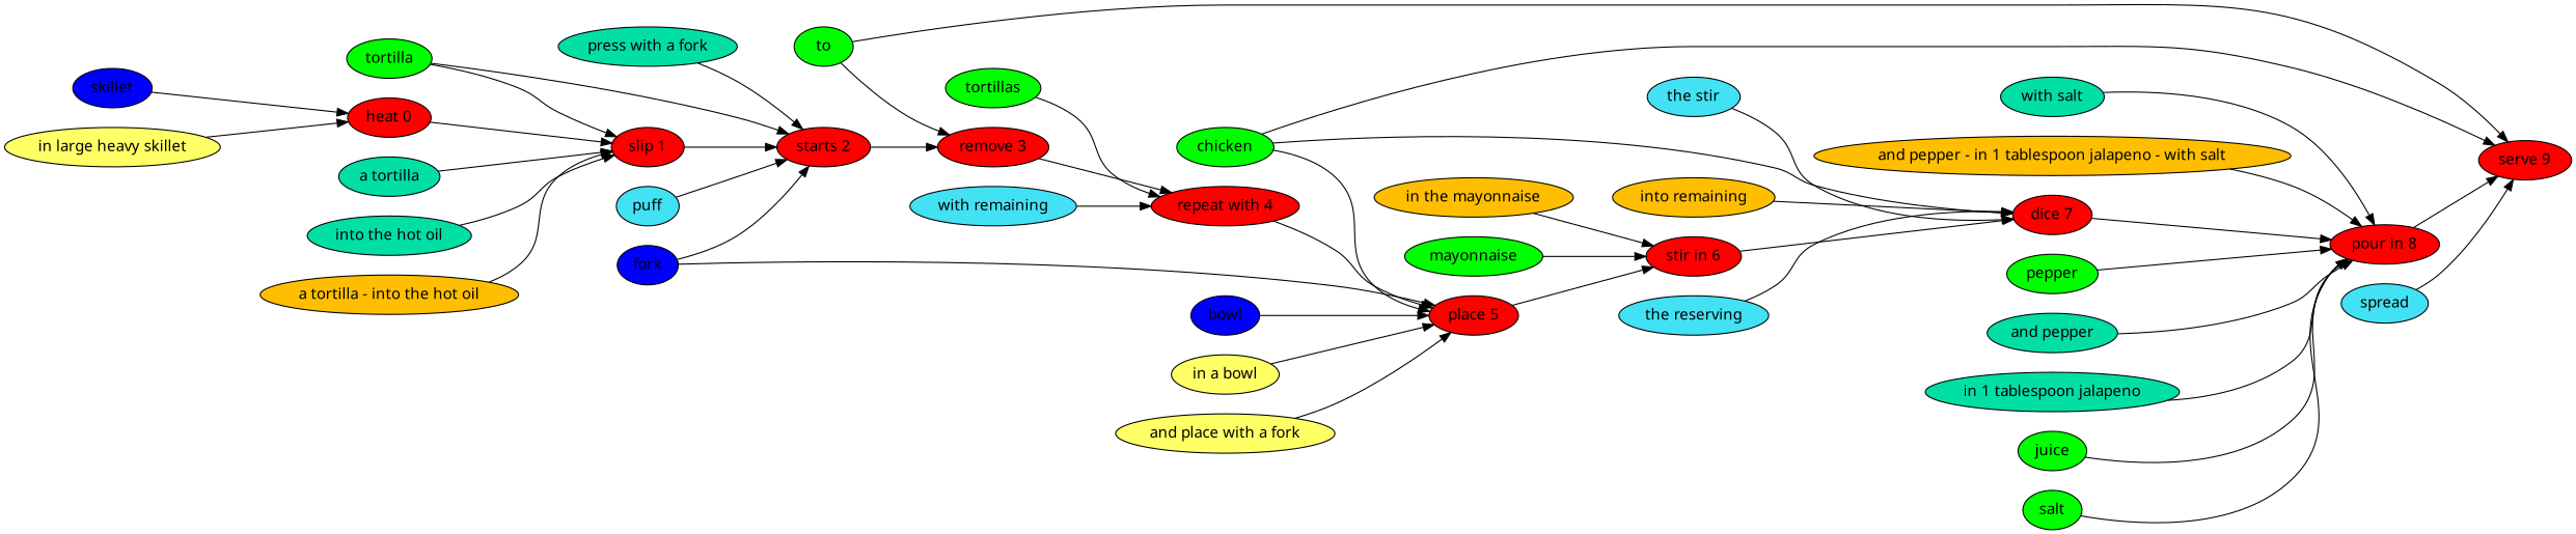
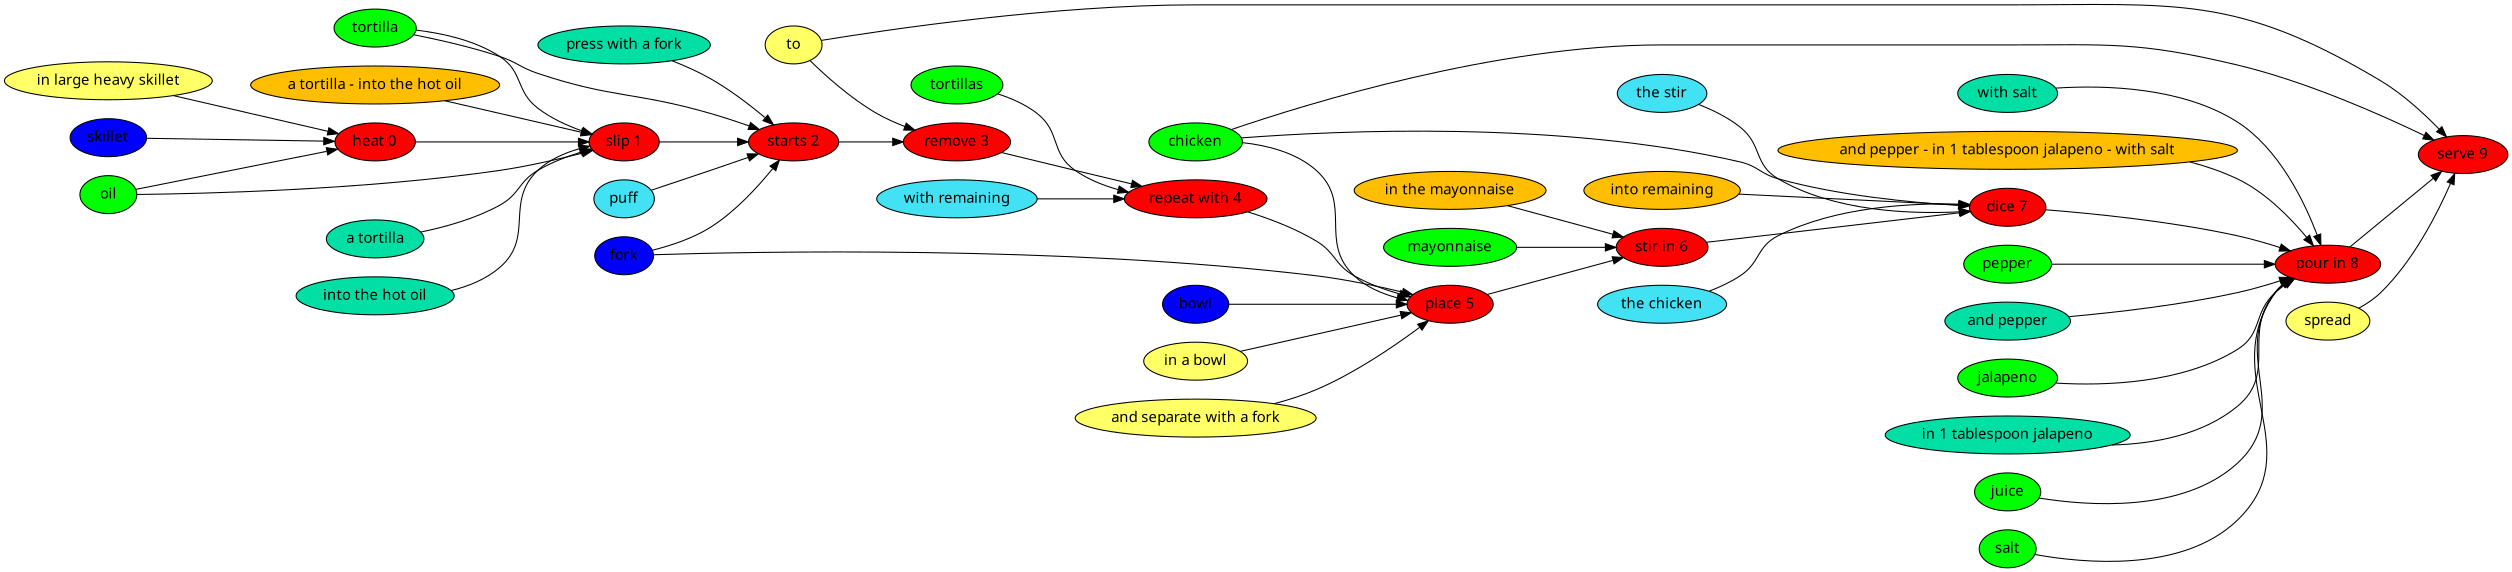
  digraph {
    fontname="Noto Sans"
    rankdir=LR
    node [fillcolor=red fontname="Noto Sans" style=filled]
    edge [fontname="Noto Sans"]
    "heat 0"
    "slip 1"
    "starts 2"
+   oil [fillcolor=green]
    skillet [fillcolor="#0000ff"]
    "in large heavy skillet" [fillcolor="#ffff66"]
    "remove 3"
    tortilla [fillcolor=green]
    "a tortilla" [fillcolor="#01DFA5"]
    "into the hot oil" [fillcolor="#01DFA5"]
    "a tortilla - into the hot oil" [fillcolor="#FFBF00"]
    "repeat with 4"
    puff [fillcolor="#42e2f4"]
-   to [fillcolor=green]
+   to [fillcolor="#ffff66"]
    "serve 9"
    fork [fillcolor="#0000ff"]
    "place 5"
    "stir in 6"
    "press with a fork" [fillcolor="#01DFA5"]
    "with remaining" [fillcolor="#42e2f4"]
    tortillas [fillcolor=green]
    "dice 7"
    chicken [fillcolor=green]
    "pour in 8"
    bowl [fillcolor="#0000ff"]
    "in a bowl" [fillcolor="#ffff66"]
-   "and separate with a fork" [fillcolor="#ffff66" label="and place with a fork"]
+   "and separate with a fork" [fillcolor="#ffff66"]
    mayonnaise [fillcolor=green]
    "in the mayonnaise" [fillcolor="#FFBF00"]
-   "the reserving" [fillcolor="#42e2f4"]
+   "the reserving" [fillcolor="#42e2f4" label="the chicken"]
    "the stir" [fillcolor="#42e2f4"]
    n32 [fillcolor="#FFBF00" label="into remaining"]
    pepper [fillcolor=green]
    "and pepper" [fillcolor="#01DFA5"]
+   jalapeno [fillcolor=green]
    "in 1 tablespoon jalapeno" [fillcolor="#01DFA5"]
    juice [fillcolor=green]
    salt [fillcolor=green]
    "with salt" [fillcolor="#01DFA5"]
    "and pepper - in 1 tablespoon jalapeno - with salt" [fillcolor="#FFBF00"]
-   spread [fillcolor="#42e2f4"]
+   spread [fillcolor="#ffff66"]
    "heat 0" -> "slip 1"
    "slip 1" -> "starts 2"
    "starts 2" -> "remove 3"
+   oil -> "heat 0"
+   oil -> "slip 1"
    skillet -> "heat 0"
    "in large heavy skillet" -> "heat 0"
    "remove 3" -> "repeat with 4"
    tortilla -> "slip 1"
    tortilla -> "starts 2"
    "a tortilla" -> "slip 1"
    "into the hot oil" -> "slip 1"
    "a tortilla - into the hot oil" -> "slip 1"
    "repeat with 4" -> "place 5"
    puff -> "starts 2"
    to -> "remove 3"
    to -> "serve 9"
    fork -> "starts 2"
    fork -> "place 5"
    "place 5" -> "stir in 6"
    "stir in 6" -> "dice 7"
    "press with a fork" -> "starts 2"
    "with remaining" -> "repeat with 4"
    tortillas -> "repeat with 4"
    "dice 7" -> "pour in 8"
    chicken -> "serve 9"
    chicken -> "place 5"
    chicken -> "dice 7"
    "pour in 8" -> "serve 9"
    bowl -> "place 5"
    "in a bowl" -> "place 5"
    "and separate with a fork" -> "place 5"
    mayonnaise -> "stir in 6"
    "in the mayonnaise" -> "stir in 6"
    "the reserving" -> "dice 7"
    "the stir" -> "dice 7"
    n32 -> "dice 7"
    pepper -> "pour in 8"
    "and pepper" -> "pour in 8"
+   jalapeno -> "pour in 8"
    "in 1 tablespoon jalapeno" -> "pour in 8"
    juice -> "pour in 8"
    salt -> "pour in 8"
    "with salt" -> "pour in 8"
    "and pepper - in 1 tablespoon jalapeno - with salt" -> "pour in 8"
    spread -> "serve 9"
  }
